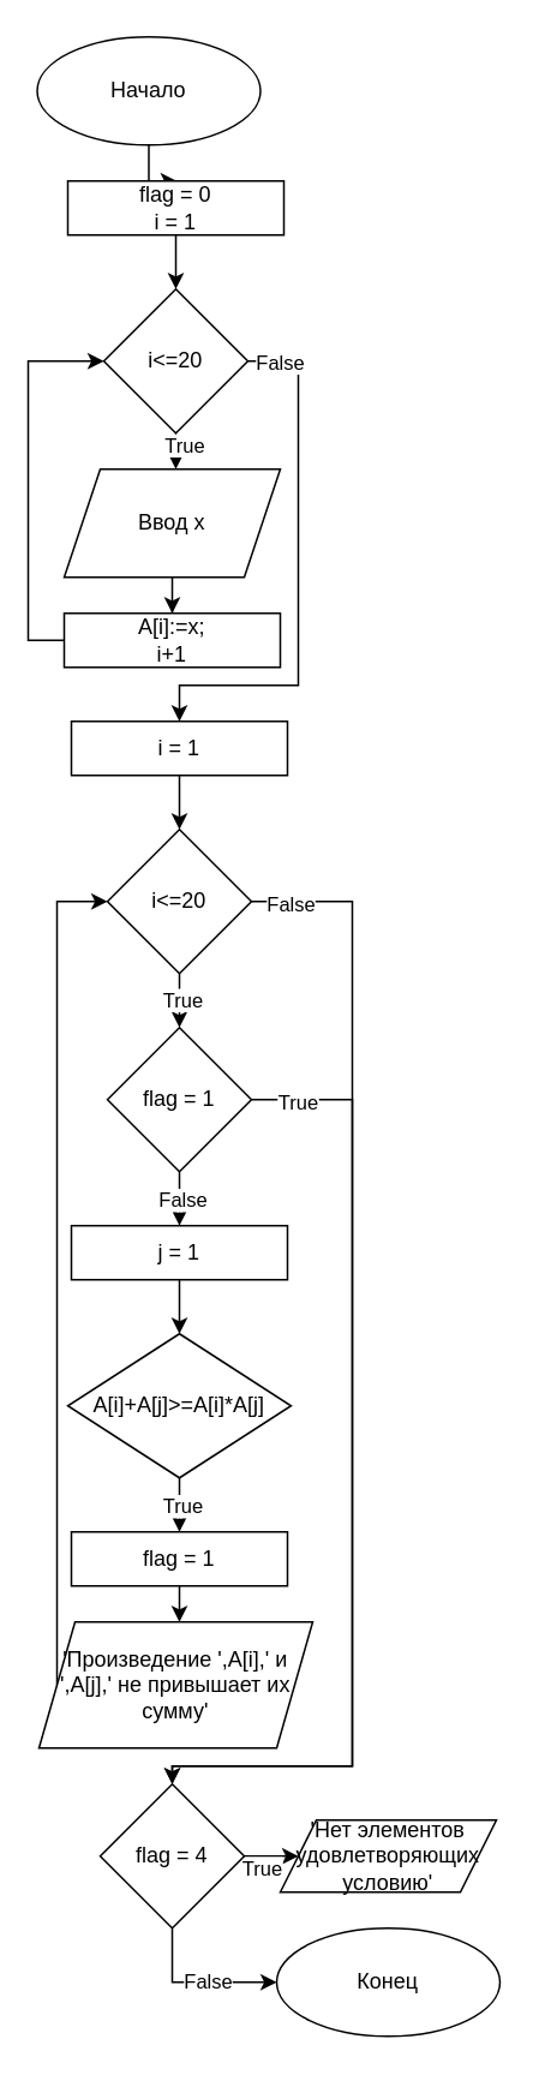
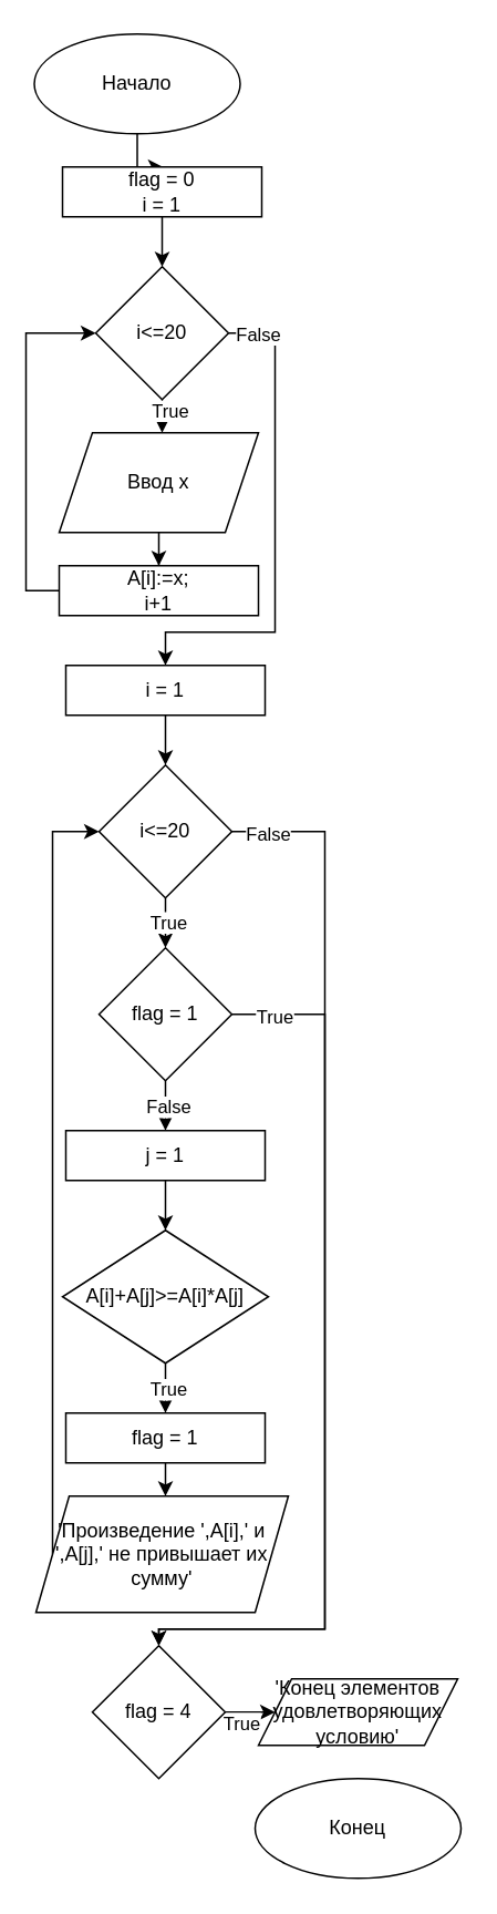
  <mxCell id="0" />
  <mxCell id="1" parent="0" />
  <mxCell id="2" style="edgeStyle=orthogonalEdgeStyle;rounded=0;orthogonalLoop=1;jettySize=auto;html=1;" edge="1" parent="1" source="3"><mxGeometry relative="1" as="geometry"><mxPoint x="97" y="100" as="targetPoint" /></mxGeometry></mxCell>
  <mxCell id="3" value="Начало" style="ellipse;whiteSpace=wrap;html=1;" vertex="1" parent="1"><mxGeometry x="20" y="20" width="124" height="60" as="geometry" /></mxCell>
  <mxCell id="4" style="edgeStyle=orthogonalEdgeStyle;rounded=0;orthogonalLoop=1;jettySize=auto;html=1;" edge="1" parent="1" source="5"><mxGeometry relative="1" as="geometry"><mxPoint x="97" y="160" as="targetPoint" /></mxGeometry></mxCell>
  <mxCell id="5" value="flag = 0&lt;br&gt;i = 1" style="rounded=0;whiteSpace=wrap;html=1;" vertex="1" parent="1"><mxGeometry x="37" y="100" width="120" height="30" as="geometry" /></mxCell>
  <mxCell id="6" style="edgeStyle=orthogonalEdgeStyle;rounded=0;orthogonalLoop=1;jettySize=auto;html=1;" edge="1" parent="1" source="10"><mxGeometry relative="1" as="geometry"><mxPoint x="97" y="260" as="targetPoint" /></mxGeometry></mxCell>
  <mxCell id="7" value="True" style="edgeLabel;html=1;align=center;verticalAlign=middle;resizable=0;points=[];" vertex="1" connectable="0" parent="6"><mxGeometry x="-0.619" y="3" relative="1" as="geometry"><mxPoint x="1" y="2" as="offset" /></mxGeometry></mxCell>
  <mxCell id="8" style="edgeStyle=orthogonalEdgeStyle;rounded=0;orthogonalLoop=1;jettySize=auto;html=1;entryX=0.5;entryY=0;entryDx=0;entryDy=0;exitX=1;exitY=0.5;exitDx=0;exitDy=0;" edge="1" parent="1" source="10" target="16"><mxGeometry relative="1" as="geometry"><Array as="points"><mxPoint x="165" y="200" /><mxPoint x="165" y="380" /><mxPoint x="99" y="380" /></Array></mxGeometry></mxCell>
  <mxCell id="9" value="False" style="edgeLabel;html=1;align=center;verticalAlign=middle;resizable=0;points=[];" vertex="1" connectable="0" parent="8"><mxGeometry x="-0.886" relative="1" as="geometry"><mxPoint as="offset" /></mxGeometry></mxCell>
  <mxCell id="10" value="i&amp;lt;=20" style="rhombus;whiteSpace=wrap;html=1;" vertex="1" parent="1"><mxGeometry x="57" y="160" width="80" height="80" as="geometry" /></mxCell>
  <mxCell id="11" style="edgeStyle=orthogonalEdgeStyle;rounded=0;orthogonalLoop=1;jettySize=auto;html=1;" edge="1" parent="1" source="12" target="14"><mxGeometry relative="1" as="geometry"><mxPoint x="95" y="340" as="targetPoint" /></mxGeometry></mxCell>
  <mxCell id="12" value="Ввод x" style="shape=parallelogram;perimeter=parallelogramPerimeter;whiteSpace=wrap;html=1;fixedSize=1;" vertex="1" parent="1"><mxGeometry x="35" y="260" width="120" height="60" as="geometry" /></mxCell>
  <mxCell id="13" style="edgeStyle=orthogonalEdgeStyle;rounded=0;orthogonalLoop=1;jettySize=auto;html=1;entryX=0;entryY=0.5;entryDx=0;entryDy=0;exitX=0;exitY=0.5;exitDx=0;exitDy=0;" edge="1" parent="1" source="14" target="10"><mxGeometry relative="1" as="geometry" /></mxCell>
  <mxCell id="14" value="A[i]:=x;&lt;br&gt;i+1" style="rounded=0;whiteSpace=wrap;html=1;" vertex="1" parent="1"><mxGeometry x="35" y="340" width="120" height="30" as="geometry" /></mxCell>
  <mxCell id="15" style="edgeStyle=orthogonalEdgeStyle;rounded=0;orthogonalLoop=1;jettySize=auto;html=1;" edge="1" parent="1" source="16" target="21"><mxGeometry relative="1" as="geometry" /></mxCell>
  <mxCell id="16" value="i = 1" style="rounded=0;whiteSpace=wrap;html=1;" vertex="1" parent="1"><mxGeometry x="39" y="400" width="120" height="30" as="geometry" /></mxCell>
  <mxCell id="17" style="edgeStyle=orthogonalEdgeStyle;rounded=0;orthogonalLoop=1;jettySize=auto;html=1;" edge="1" parent="1" source="21"><mxGeometry relative="1" as="geometry"><mxPoint x="99" y="570" as="targetPoint" /></mxGeometry></mxCell>
  <mxCell id="18" value="True" style="edgeLabel;html=1;align=center;verticalAlign=middle;resizable=0;points=[];" vertex="1" connectable="0" parent="17"><mxGeometry x="-0.279" y="1" relative="1" as="geometry"><mxPoint y="3" as="offset" /></mxGeometry></mxCell>
  <mxCell id="19" style="edgeStyle=orthogonalEdgeStyle;rounded=0;orthogonalLoop=1;jettySize=auto;html=1;entryX=0.5;entryY=0;entryDx=0;entryDy=0;exitX=1;exitY=0.5;exitDx=0;exitDy=0;" edge="1" parent="1" source="21" target="41"><mxGeometry relative="1" as="geometry"><Array as="points"><mxPoint x="195" y="500" /><mxPoint x="195" y="980" /><mxPoint x="95" y="980" /></Array></mxGeometry></mxCell>
  <mxCell id="20" value="False" style="edgeLabel;html=1;align=center;verticalAlign=middle;resizable=0;points=[];" vertex="1" connectable="0" parent="19"><mxGeometry x="-0.936" y="-1" relative="1" as="geometry"><mxPoint as="offset" /></mxGeometry></mxCell>
  <mxCell id="21" value="i&amp;lt;=20" style="rhombus;whiteSpace=wrap;html=1;" vertex="1" parent="1"><mxGeometry x="59" y="460" width="80" height="80" as="geometry" /></mxCell>
  <mxCell id="22" style="edgeStyle=orthogonalEdgeStyle;rounded=0;orthogonalLoop=1;jettySize=auto;html=1;" edge="1" parent="1" source="26"><mxGeometry relative="1" as="geometry"><mxPoint x="99" y="680" as="targetPoint" /></mxGeometry></mxCell>
  <mxCell id="23" value="False" style="edgeLabel;html=1;align=center;verticalAlign=middle;resizable=0;points=[];" vertex="1" connectable="0" parent="22"><mxGeometry x="-0.213" y="1" relative="1" as="geometry"><mxPoint y="3" as="offset" /></mxGeometry></mxCell>
  <mxCell id="24" style="edgeStyle=orthogonalEdgeStyle;rounded=0;orthogonalLoop=1;jettySize=auto;html=1;entryX=0.5;entryY=0;entryDx=0;entryDy=0;exitX=1;exitY=0.5;exitDx=0;exitDy=0;" edge="1" parent="1" source="26" target="41"><mxGeometry relative="1" as="geometry"><Array as="points"><mxPoint x="195" y="610" /><mxPoint x="195" y="980" /><mxPoint x="95" y="980" /></Array></mxGeometry></mxCell>
  <mxCell id="25" value="True" style="edgeLabel;html=1;align=center;verticalAlign=middle;resizable=0;points=[];" vertex="1" connectable="0" parent="24"><mxGeometry x="-0.907" y="-1" relative="1" as="geometry"><mxPoint as="offset" /></mxGeometry></mxCell>
  <mxCell id="26" value="flag = 1" style="rhombus;whiteSpace=wrap;html=1;" vertex="1" parent="1"><mxGeometry x="59" y="570" width="80" height="80" as="geometry" /></mxCell>
  <mxCell id="27" style="edgeStyle=orthogonalEdgeStyle;rounded=0;orthogonalLoop=1;jettySize=auto;html=1;" edge="1" parent="1" source="28"><mxGeometry relative="1" as="geometry"><mxPoint x="99" y="740" as="targetPoint" /></mxGeometry></mxCell>
  <mxCell id="28" value="j = 1" style="rounded=0;whiteSpace=wrap;html=1;" vertex="1" parent="1"><mxGeometry x="39" y="680" width="120" height="30" as="geometry" /></mxCell>
  <mxCell id="29" style="edgeStyle=orthogonalEdgeStyle;rounded=0;orthogonalLoop=1;jettySize=auto;html=1;" edge="1" parent="1" source="31"><mxGeometry relative="1" as="geometry"><mxPoint x="99" y="850" as="targetPoint" /></mxGeometry></mxCell>
  <mxCell id="30" value="True" style="edgeLabel;html=1;align=center;verticalAlign=middle;resizable=0;points=[];" vertex="1" connectable="0" parent="29"><mxGeometry x="-0.213" y="1" relative="1" as="geometry"><mxPoint y="3" as="offset" /></mxGeometry></mxCell>
  <mxCell id="31" value="A[i]+A[j]&amp;gt;=A[i]*A[j]" style="rhombus;whiteSpace=wrap;html=1;" vertex="1" parent="1"><mxGeometry x="37" y="740" width="124" height="80" as="geometry" /></mxCell>
  <mxCell id="32" style="edgeStyle=orthogonalEdgeStyle;rounded=0;orthogonalLoop=1;jettySize=auto;html=1;" edge="1" parent="1" source="33"><mxGeometry relative="1" as="geometry"><mxPoint x="99" y="900" as="targetPoint" /></mxGeometry></mxCell>
  <mxCell id="33" value="flag = 1" style="rounded=0;whiteSpace=wrap;html=1;" vertex="1" parent="1"><mxGeometry x="39" y="850" width="120" height="30" as="geometry" /></mxCell>
  <mxCell id="34" style="edgeStyle=orthogonalEdgeStyle;rounded=0;orthogonalLoop=1;jettySize=auto;html=1;entryX=0;entryY=0.5;entryDx=0;entryDy=0;exitX=0;exitY=0.5;exitDx=0;exitDy=0;" edge="1" parent="1" source="35" target="21"><mxGeometry relative="1" as="geometry" /></mxCell>
  <mxCell id="35" value="'Произведение ',A[i],' и ',A[j],' не привышает их сумму'" style="shape=parallelogram;perimeter=parallelogramPerimeter;whiteSpace=wrap;html=1;fixedSize=1;" vertex="1" parent="1"><mxGeometry x="21" y="900" width="152" height="70" as="geometry" /></mxCell>
  <mxCell id="36" value="Конец" style="ellipse;whiteSpace=wrap;html=1;" vertex="1" parent="1"><mxGeometry x="153" y="1070" width="124" height="60" as="geometry" /></mxCell>
  <mxCell id="37" style="edgeStyle=orthogonalEdgeStyle;rounded=0;orthogonalLoop=1;jettySize=auto;html=1;" edge="1" parent="1" source="41"><mxGeometry relative="1" as="geometry"><mxPoint x="165" y="1030" as="targetPoint" /></mxGeometry></mxCell>
  <mxCell id="38" value="True" style="edgeLabel;html=1;align=center;verticalAlign=middle;resizable=0;points=[];" vertex="1" connectable="0" parent="37"><mxGeometry x="-0.554" y="-5" relative="1" as="geometry"><mxPoint x="2" y="1" as="offset" /></mxGeometry></mxCell>
- <mxCell id="39" style="edgeStyle=orthogonalEdgeStyle;rounded=0;orthogonalLoop=1;jettySize=auto;html=1;entryX=0;entryY=0.5;entryDx=0;entryDy=0;exitX=0.5;exitY=1;exitDx=0;exitDy=0;" edge="1" parent="1" source="41" target="36"><mxGeometry relative="1" as="geometry" /></mxCell>
- <mxCell id="40" value="False" style="edgeLabel;html=1;align=center;verticalAlign=middle;resizable=0;points=[];" vertex="1" connectable="0" parent="39"><mxGeometry x="0.109" y="1" relative="1" as="geometry"><mxPoint as="offset" /></mxGeometry></mxCell>
  <mxCell id="41" value="flag = 4" style="rhombus;whiteSpace=wrap;html=1;" vertex="1" parent="1"><mxGeometry x="55" y="990" width="80" height="80" as="geometry" /></mxCell>
- <mxCell id="42" value="'Нет элементов удовлетворяющих условию'" style="shape=parallelogram;perimeter=parallelogramPerimeter;whiteSpace=wrap;html=1;fixedSize=1;" vertex="1" parent="1"><mxGeometry x="155" y="1010" width="120" height="40" as="geometry" /></mxCell>
+ <mxCell id="42" value="'Конец элементов удовлетворяющих условию'" style="shape=parallelogram;perimeter=parallelogramPerimeter;whiteSpace=wrap;html=1;fixedSize=1;" vertex="1" parent="1"><mxGeometry x="155" y="1010" width="120" height="40" as="geometry" /></mxCell>
